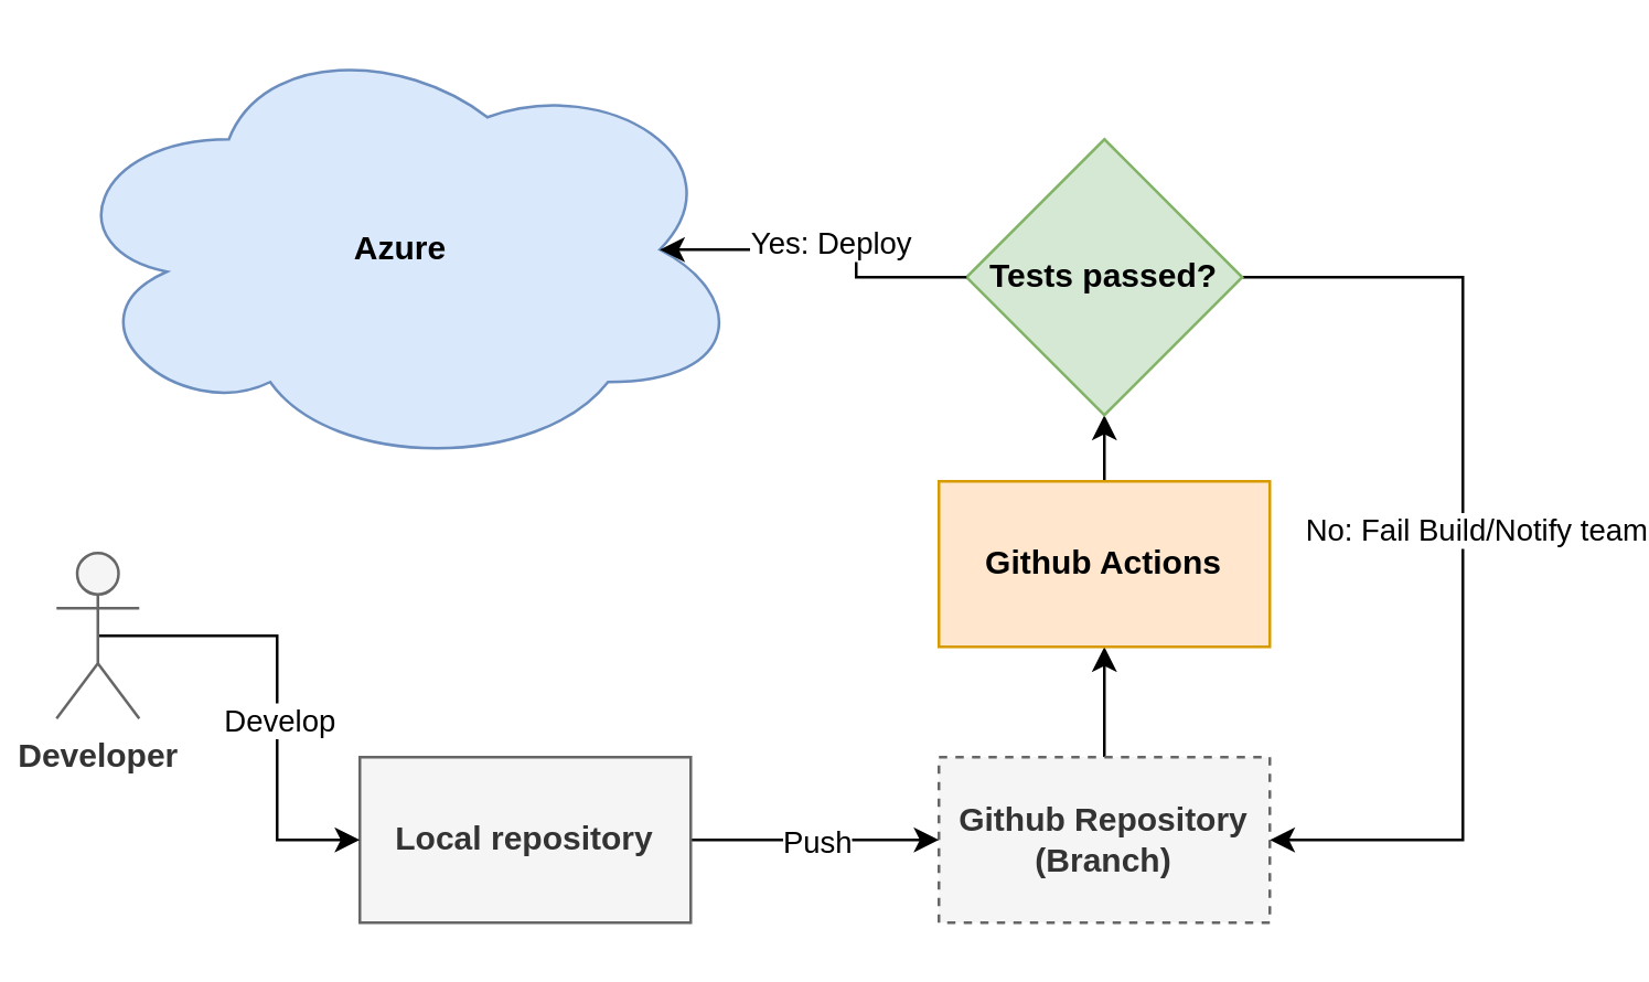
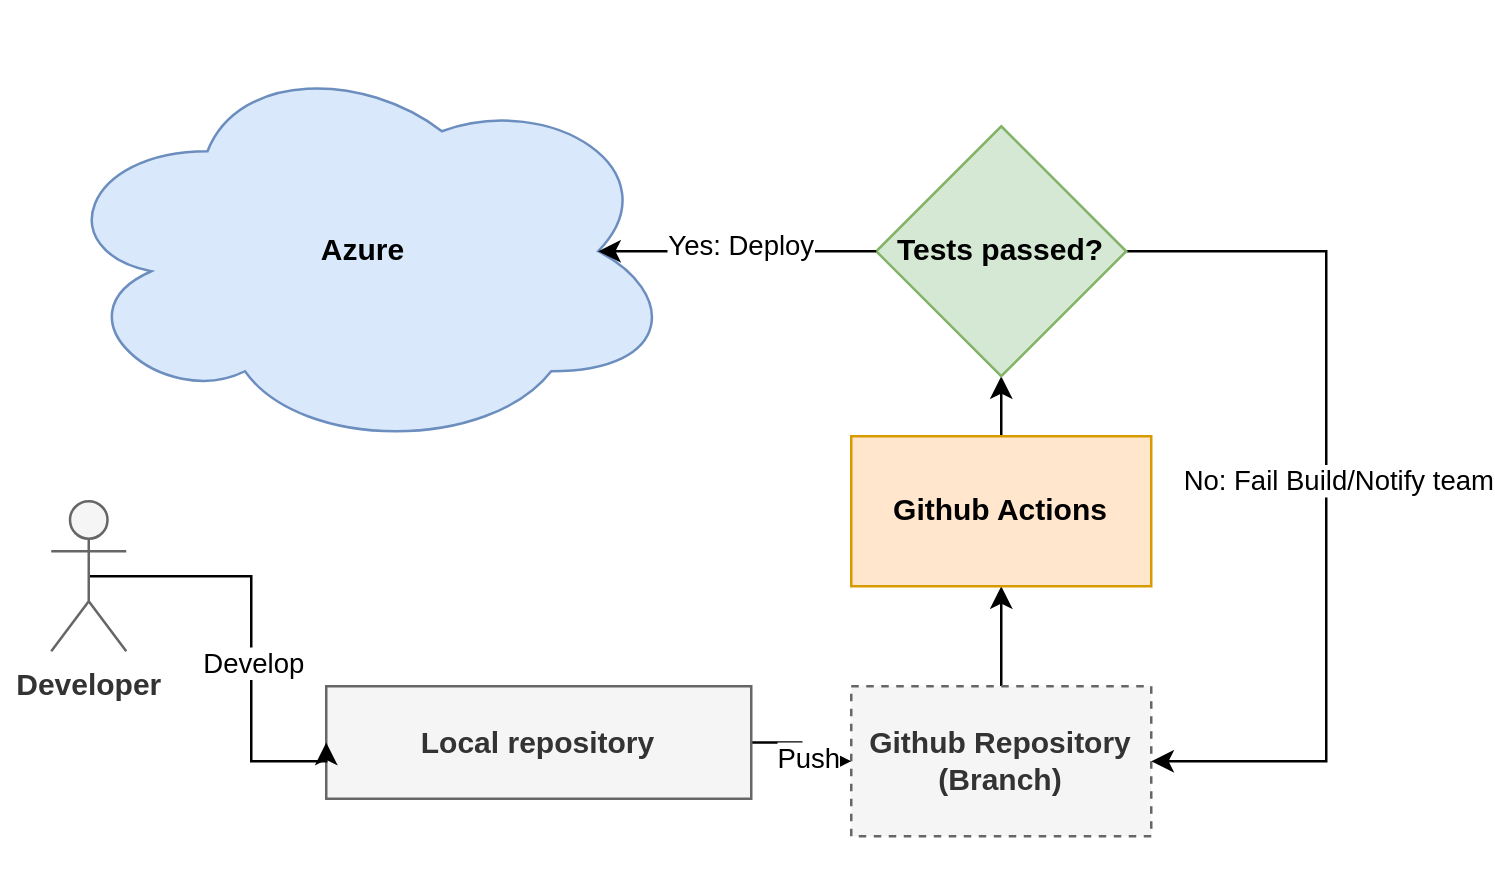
  <mxCell id="0" />
  <mxCell id="1" parent="0" />
- <mxCell id="2" value="&lt;b&gt;Azure&lt;/b&gt;" style="ellipse;shape=cloud;whiteSpace=wrap;html=1;fillColor=#dae8fc;strokeColor=#6c8ebf;" vertex="1" parent="1"><mxGeometry x="20" y="10" width="250" height="160" as="geometry" /></mxCell>
+ <mxCell id="2" value="&lt;b&gt;Azure&lt;/b&gt;" style="ellipse;shape=cloud;whiteSpace=wrap;html=1;fillColor=#dae8fc;strokeColor=#6c8ebf;" vertex="1" parent="1"><mxGeometry x="20" y="20" width="250" height="160" as="geometry" /></mxCell>
  <mxCell id="3" style="edgeStyle=orthogonalEdgeStyle;rounded=0;orthogonalLoop=1;jettySize=auto;html=1;exitX=0.5;exitY=0;exitDx=0;exitDy=0;" edge="1" parent="1" source="4" target="6"><mxGeometry relative="1" as="geometry" /></mxCell>
  <mxCell id="4" value="&lt;b&gt;Github Repository (Branch)&lt;/b&gt;" style="rounded=0;whiteSpace=wrap;html=1;fillColor=#f5f5f5;fontColor=#333333;strokeColor=#666666;dashed=1;" vertex="1" parent="1"><mxGeometry x="340" y="274" width="120" height="60" as="geometry" /></mxCell>
  <mxCell id="5" style="edgeStyle=orthogonalEdgeStyle;rounded=0;orthogonalLoop=1;jettySize=auto;html=1;exitX=0.5;exitY=0;exitDx=0;exitDy=0;entryX=0.5;entryY=1;entryDx=0;entryDy=0;" edge="1" parent="1" source="6" target="15"><mxGeometry relative="1" as="geometry" /></mxCell>
  <mxCell id="6" value="&lt;b&gt;Github Actions&lt;/b&gt;" style="rounded=0;whiteSpace=wrap;html=1;fillColor=#ffe6cc;strokeColor=#d79b00;" vertex="1" parent="1"><mxGeometry x="340" y="174" width="120" height="60" as="geometry" /></mxCell>
  <mxCell id="7" style="edgeStyle=orthogonalEdgeStyle;rounded=0;orthogonalLoop=1;jettySize=auto;html=1;exitX=1;exitY=0.5;exitDx=0;exitDy=0;entryX=0;entryY=0.5;entryDx=0;entryDy=0;fontStyle=1" edge="1" parent="1" source="9" target="4"><mxGeometry relative="1" as="geometry" /></mxCell>
  <mxCell id="8" value="Push" style="edgeLabel;html=1;align=center;verticalAlign=middle;resizable=0;points=[];" vertex="1" connectable="0" parent="7"><mxGeometry y="2" relative="1" as="geometry"><mxPoint y="2" as="offset" /></mxGeometry></mxCell>
- <mxCell id="9" value="&lt;b&gt;Local repository&lt;/b&gt;" style="rounded=0;whiteSpace=wrap;html=1;fillColor=#f5f5f5;fontColor=#333333;strokeColor=#666666;" vertex="1" parent="1"><mxGeometry x="130" y="274" width="120" height="60" as="geometry" /></mxCell>
+ <mxCell id="9" value="&lt;b&gt;Local repository&lt;/b&gt;" style="rounded=0;whiteSpace=wrap;html=1;fillColor=#f5f5f5;fontColor=#333333;strokeColor=#666666;" vertex="1" parent="1"><mxGeometry x="130" y="274" width="170" height="45" as="geometry" /></mxCell>
  <mxCell id="10" style="edgeStyle=orthogonalEdgeStyle;rounded=0;orthogonalLoop=1;jettySize=auto;html=1;exitX=0.5;exitY=0.5;exitDx=0;exitDy=0;exitPerimeter=0;entryX=0;entryY=0.5;entryDx=0;entryDy=0;" edge="1" parent="1" source="12" target="9"><mxGeometry relative="1" as="geometry"><Array as="points"><mxPoint x="100" y="230" /><mxPoint x="100" y="304" /></Array></mxGeometry></mxCell>
  <mxCell id="11" value="Develop" style="edgeLabel;html=1;align=center;verticalAlign=middle;resizable=0;points=[];" vertex="1" connectable="0" parent="10"><mxGeometry x="-0.085" y="-3" relative="1" as="geometry"><mxPoint x="3" y="18" as="offset" /></mxGeometry></mxCell>
  <mxCell id="12" value="Developer&lt;div&gt;&lt;br&gt;&lt;/div&gt;" style="shape=umlActor;verticalLabelPosition=bottom;verticalAlign=top;html=1;outlineConnect=0;fontStyle=1;fillColor=#f5f5f5;fontColor=#333333;strokeColor=#666666;" vertex="1" parent="1"><mxGeometry x="20" y="200" width="30" height="60" as="geometry" /></mxCell>
  <mxCell id="13" style="edgeStyle=orthogonalEdgeStyle;rounded=0;orthogonalLoop=1;jettySize=auto;html=1;exitX=1;exitY=0.5;exitDx=0;exitDy=0;entryX=1;entryY=0.5;entryDx=0;entryDy=0;" edge="1" parent="1" source="15" target="4"><mxGeometry relative="1" as="geometry"><Array as="points"><mxPoint x="530" y="100" /><mxPoint x="530" y="304" /></Array></mxGeometry></mxCell>
  <mxCell id="14" value="No: Fail Build/Notify team" style="edgeLabel;html=1;align=center;verticalAlign=middle;resizable=0;points=[];" vertex="1" connectable="0" parent="13"><mxGeometry x="-0.036" y="4" relative="1" as="geometry"><mxPoint as="offset" /></mxGeometry></mxCell>
  <mxCell id="15" value="&lt;b&gt;Tests passed?&lt;/b&gt;" style="rhombus;whiteSpace=wrap;html=1;fillColor=#d5e8d4;strokeColor=#82b366;" vertex="1" parent="1"><mxGeometry x="350" y="50" width="100" height="100" as="geometry" /></mxCell>
  <mxCell id="16" style="edgeStyle=orthogonalEdgeStyle;rounded=0;orthogonalLoop=1;jettySize=auto;html=1;exitX=0;exitY=0.5;exitDx=0;exitDy=0;entryX=0.875;entryY=0.5;entryDx=0;entryDy=0;entryPerimeter=0;" edge="1" parent="1" source="15" target="2"><mxGeometry relative="1" as="geometry" /></mxCell>
  <mxCell id="17" value="Yes: Deploy" style="edgeLabel;html=1;align=center;verticalAlign=middle;resizable=0;points=[];" vertex="1" connectable="0" parent="16"><mxGeometry x="-0.011" y="-3" relative="1" as="geometry"><mxPoint as="offset" /></mxGeometry></mxCell>
